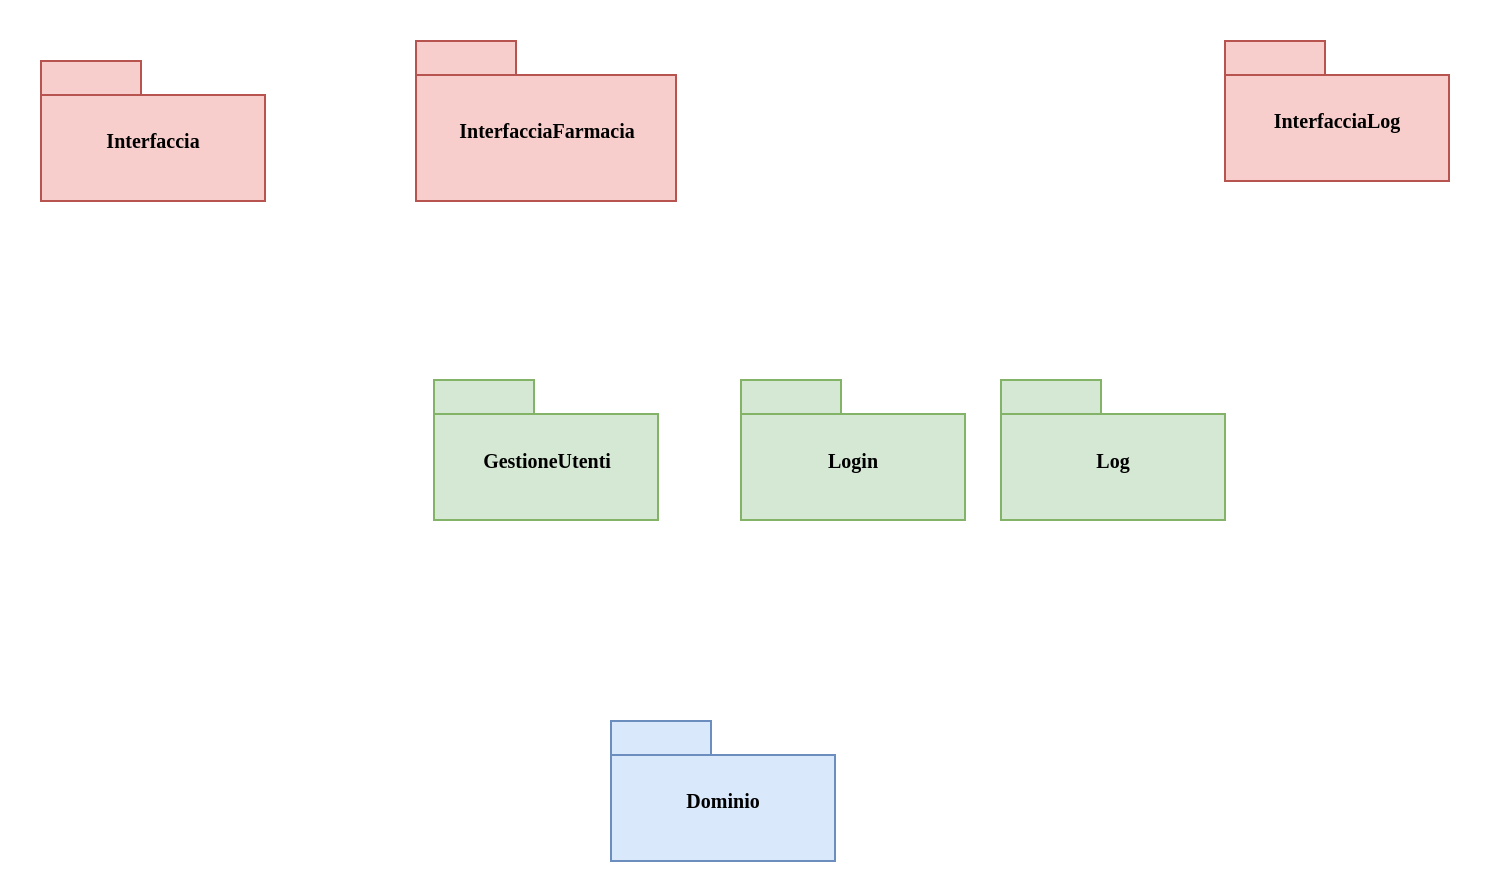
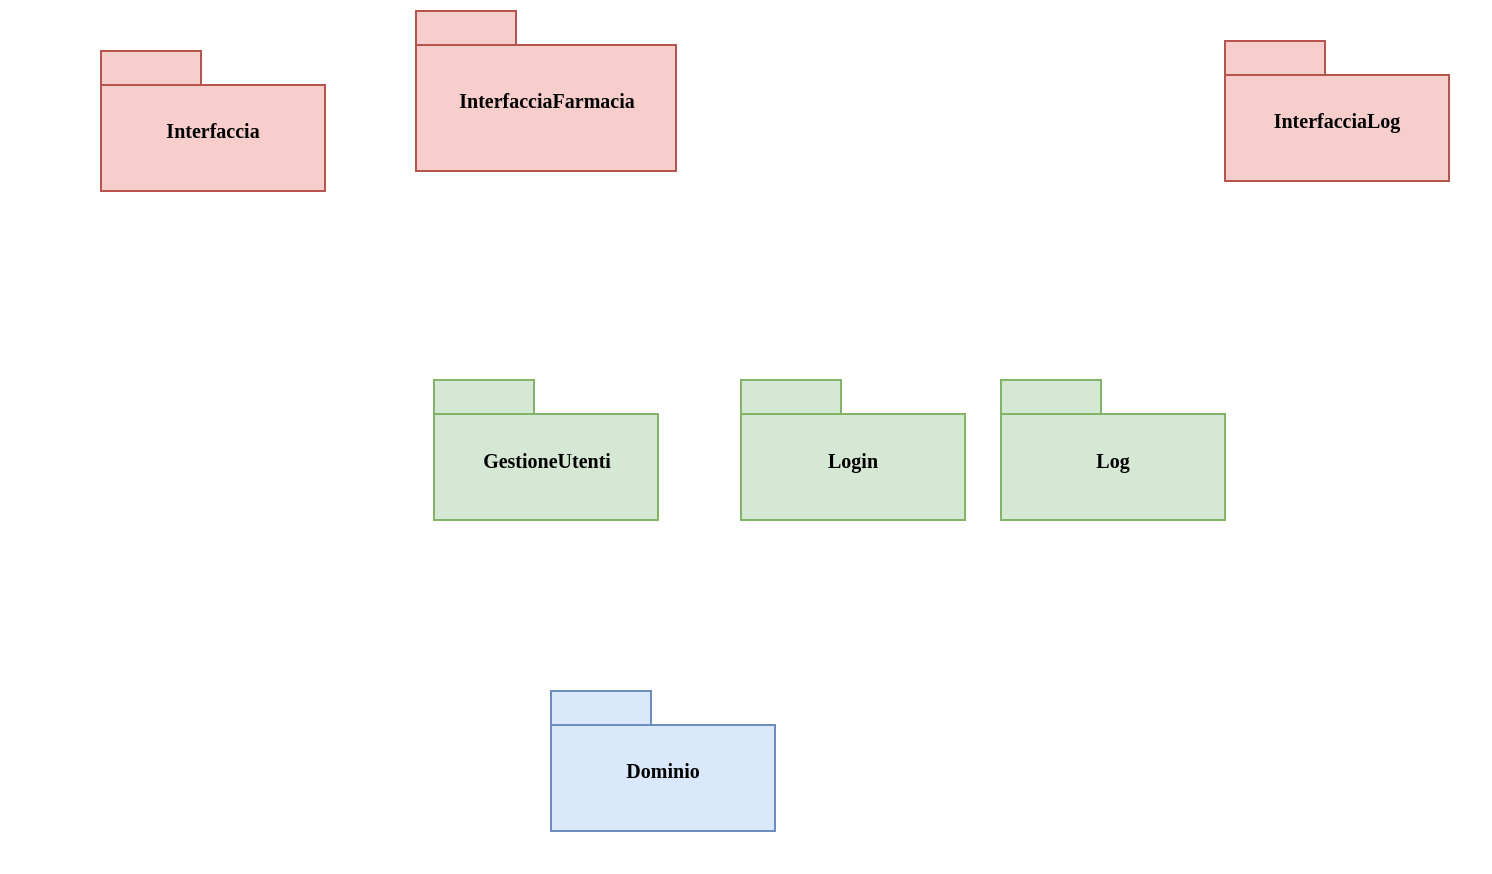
  <mxCell id="0" />
  <mxCell id="1" parent="0" />
- <mxCell id="2" value="Dominio" style="shape=folder;fontStyle=1;spacingTop=10;tabWidth=50;tabHeight=17;tabPosition=left;html=1;rounded=0;shadow=0;comic=0;labelBackgroundColor=none;strokeColor=#6c8ebf;strokeWidth=1;fillColor=#dae8fc;fontFamily=Verdana;fontSize=10;align=center;" parent="1" vertex="1"><mxGeometry x="305" y="360" width="112" height="70" as="geometry" /></mxCell>
+ <mxCell id="2" value="Dominio" style="shape=folder;fontStyle=1;spacingTop=10;tabWidth=50;tabHeight=17;tabPosition=left;html=1;rounded=0;shadow=0;comic=0;labelBackgroundColor=none;strokeColor=#6c8ebf;strokeWidth=1;fillColor=#dae8fc;fontFamily=Verdana;fontSize=10;align=center;" parent="1" vertex="1"><mxGeometry x="275" y="345" width="112" height="70" as="geometry" /></mxCell>
  <mxCell id="3" value="GestioneUtenti" style="shape=folder;fontStyle=1;spacingTop=10;tabWidth=50;tabHeight=17;tabPosition=left;html=1;rounded=0;shadow=0;comic=0;labelBackgroundColor=none;strokeColor=#82b366;strokeWidth=1;fillColor=#d5e8d4;fontFamily=Verdana;fontSize=10;align=center;" parent="1" vertex="1"><mxGeometry x="216.5" y="189.5" width="112" height="70" as="geometry" /></mxCell>
  <mxCell id="4" value="Login" style="shape=folder;fontStyle=1;spacingTop=10;tabWidth=50;tabHeight=17;tabPosition=left;html=1;rounded=0;shadow=0;comic=0;labelBackgroundColor=none;strokeColor=#82b366;strokeWidth=1;fillColor=#d5e8d4;fontFamily=Verdana;fontSize=10;align=center;" parent="1" vertex="1"><mxGeometry x="370" y="189.5" width="112" height="70" as="geometry" /></mxCell>
- <mxCell id="5" value="InterfacciaFarmacia" style="shape=folder;fontStyle=1;spacingTop=10;tabWidth=50;tabHeight=17;tabPosition=left;html=1;rounded=0;shadow=0;comic=0;labelBackgroundColor=none;strokeColor=#b85450;strokeWidth=1;fillColor=#f8cecc;fontFamily=Verdana;fontSize=10;align=center;" vertex="1" parent="1"><mxGeometry x="207.5" y="20" width="130" height="80" as="geometry" /></mxCell>
- <mxCell id="6" value="Interfaccia" style="shape=folder;fontStyle=1;spacingTop=10;tabWidth=50;tabHeight=17;tabPosition=left;html=1;rounded=0;shadow=0;comic=0;labelBackgroundColor=none;strokeColor=#b85450;strokeWidth=1;fillColor=#f8cecc;fontFamily=Verdana;fontSize=10;align=center;" vertex="1" parent="1"><mxGeometry x="20" y="30" width="112" height="70" as="geometry" /></mxCell>
+ <mxCell id="5" value="InterfacciaFarmacia" style="shape=folder;fontStyle=1;spacingTop=10;tabWidth=50;tabHeight=17;tabPosition=left;html=1;rounded=0;shadow=0;comic=0;labelBackgroundColor=none;strokeColor=#b85450;strokeWidth=1;fillColor=#f8cecc;fontFamily=Verdana;fontSize=10;align=center;" vertex="1" parent="1"><mxGeometry x="207.5" y="5" width="130" height="80" as="geometry" /></mxCell>
+ <mxCell id="6" value="Interfaccia" style="shape=folder;fontStyle=1;spacingTop=10;tabWidth=50;tabHeight=17;tabPosition=left;html=1;rounded=0;shadow=0;comic=0;labelBackgroundColor=none;strokeColor=#b85450;strokeWidth=1;fillColor=#f8cecc;fontFamily=Verdana;fontSize=10;align=center;" vertex="1" parent="1"><mxGeometry x="50" y="25" width="112" height="70" as="geometry" /></mxCell>
  <mxCell id="7" value="InterfacciaLog" style="shape=folder;fontStyle=1;spacingTop=10;tabWidth=50;tabHeight=17;tabPosition=left;html=1;rounded=0;shadow=0;comic=0;labelBackgroundColor=none;strokeColor=#b85450;strokeWidth=1;fillColor=#f8cecc;fontFamily=Verdana;fontSize=10;align=center;" vertex="1" parent="1"><mxGeometry x="612" y="20" width="112" height="70" as="geometry" /></mxCell>
  <mxCell id="8" value="Log" style="shape=folder;fontStyle=1;spacingTop=10;tabWidth=50;tabHeight=17;tabPosition=left;html=1;rounded=0;shadow=0;comic=0;labelBackgroundColor=none;strokeWidth=1;fontFamily=Verdana;fontSize=10;align=center;fillColor=#d5e8d4;strokeColor=#82b366;" vertex="1" parent="1"><mxGeometry x="500" y="189.5" width="112" height="70" as="geometry" /></mxCell>
